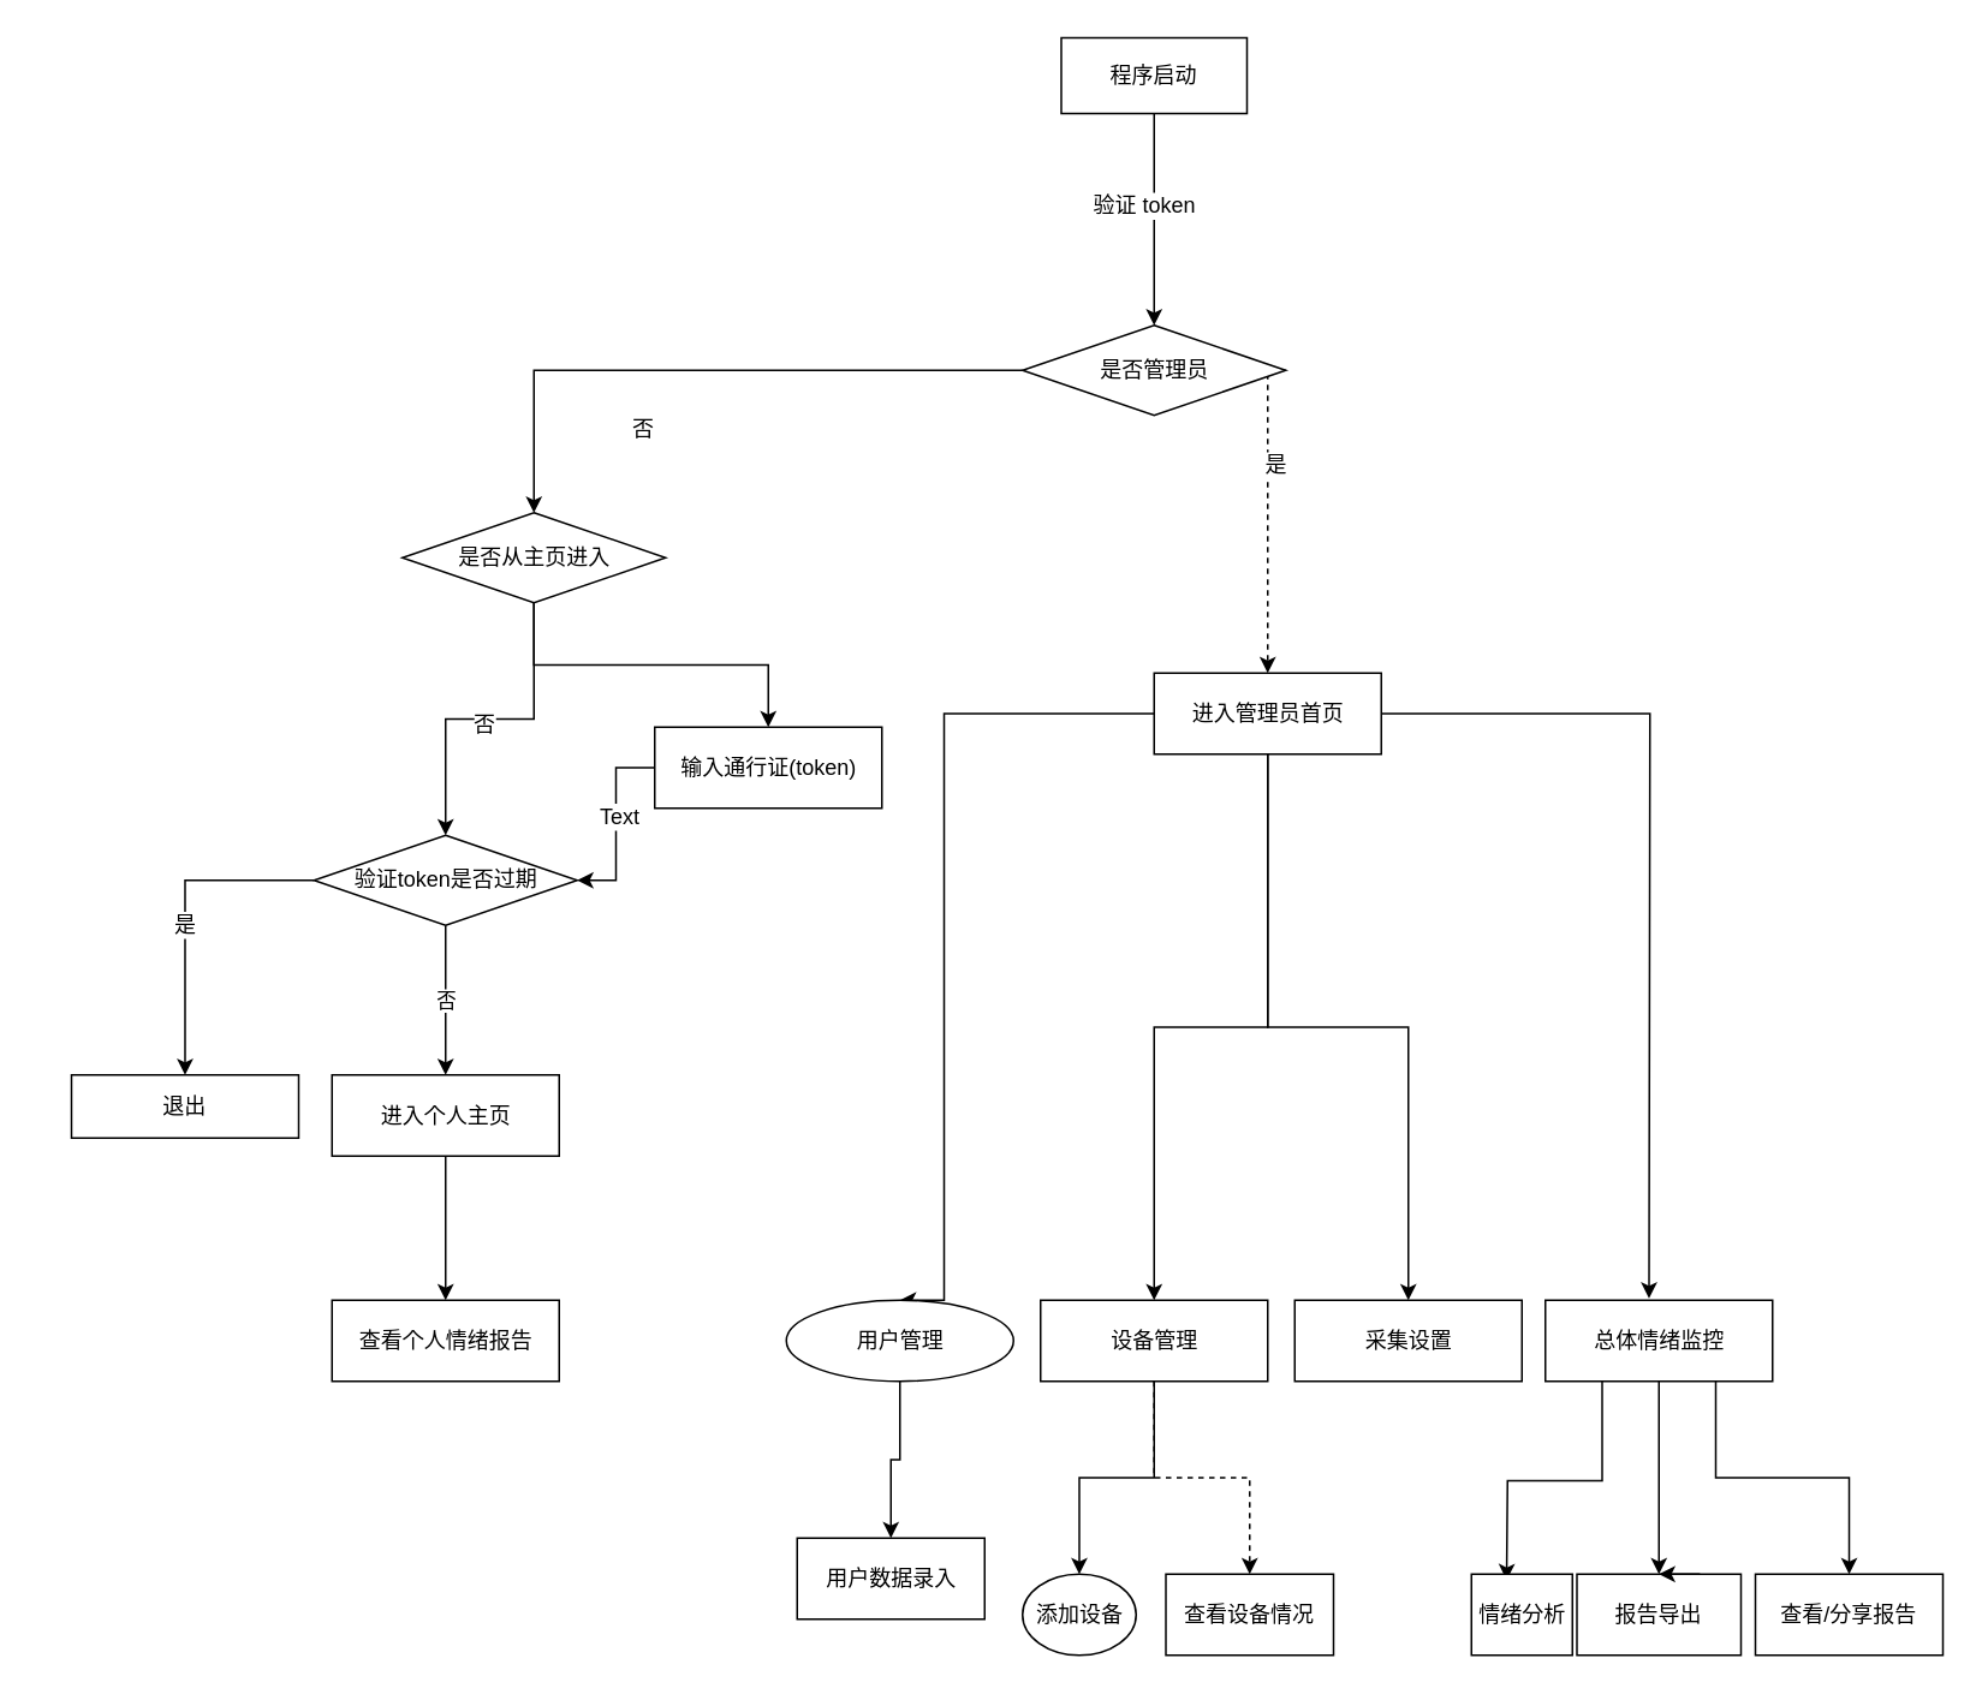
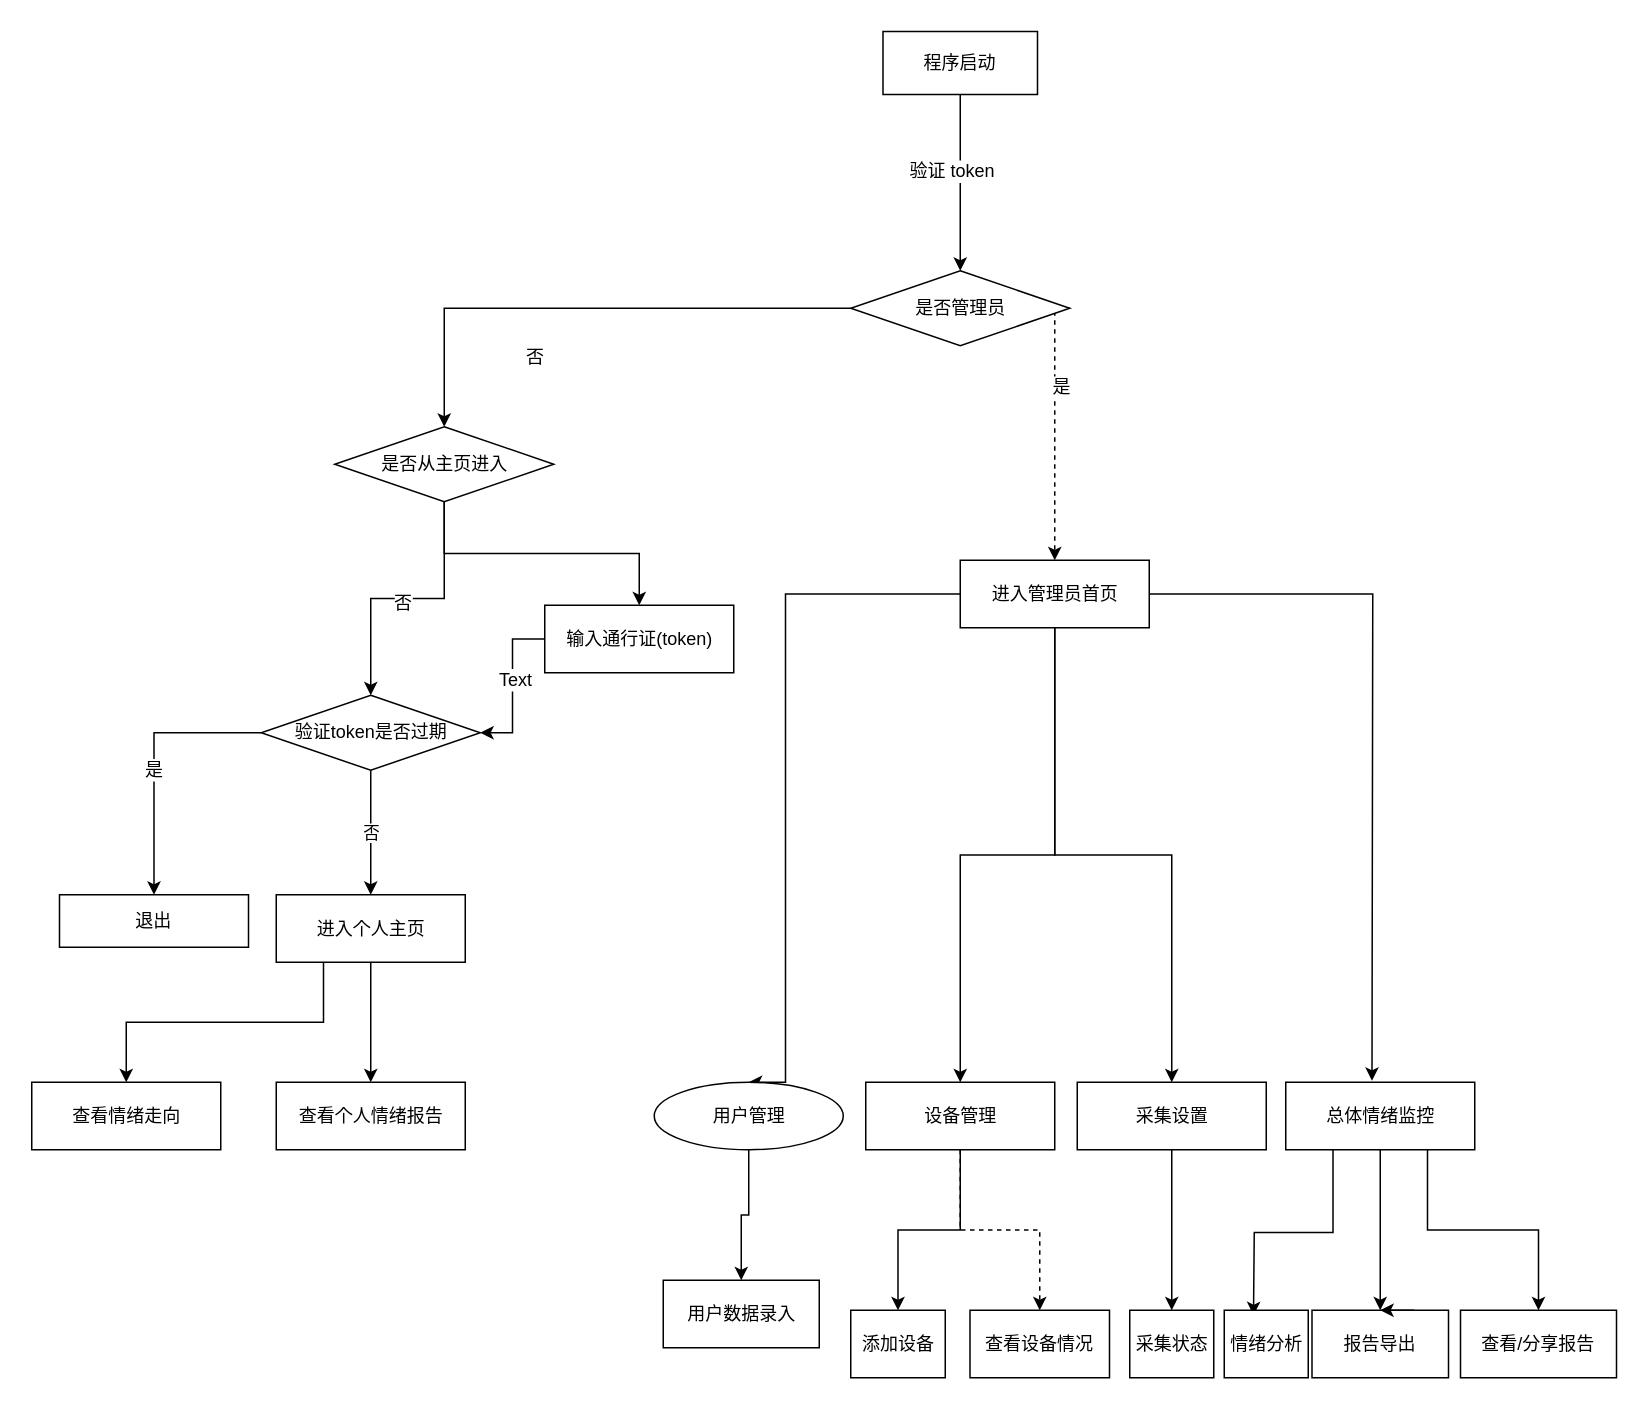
  <mxCell id="0" />
  <mxCell id="1" parent="0" />
  <mxCell id="2" style="edgeStyle=orthogonalEdgeStyle;rounded=0;orthogonalLoop=1;jettySize=auto;html=1;" parent="1" source="4" target="9" edge="1"><mxGeometry relative="1" as="geometry" /></mxCell>
  <mxCell id="3" value="验证 token" style="text;html=1;resizable=0;points=[];align=center;verticalAlign=middle;labelBackgroundColor=#ffffff;" parent="2" vertex="1" connectable="0"><mxGeometry x="-0.14" y="-6" relative="1" as="geometry"><mxPoint as="offset" /></mxGeometry></mxCell>
  <mxCell id="4" value="程序启动" style="rounded=0;whiteSpace=wrap;html=1;" parent="1" vertex="1"><mxGeometry x="588" y="20.5" width="103" height="42" as="geometry" /></mxCell>
  <mxCell id="5" value="" style="edgeStyle=orthogonalEdgeStyle;rounded=0;orthogonalLoop=1;jettySize=auto;html=1;" parent="1" source="9" target="18" edge="1"><mxGeometry relative="1" as="geometry"><mxPoint x="471" y="292" as="targetPoint" /></mxGeometry></mxCell>
  <mxCell id="6" value="否" style="text;html=1;resizable=0;points=[];align=center;verticalAlign=middle;labelBackgroundColor=#ffffff;" parent="5" vertex="1" connectable="0"><mxGeometry x="0.11" y="16" relative="1" as="geometry"><mxPoint x="-17" y="16" as="offset" /></mxGeometry></mxCell>
  <mxCell id="7" style="edgeStyle=orthogonalEdgeStyle;rounded=0;orthogonalLoop=1;jettySize=auto;html=1;entryX=0.5;entryY=0;entryDx=0;entryDy=0;exitX=1;exitY=0.5;exitDx=0;exitDy=0;dashed=1;" parent="1" source="9" target="14" edge="1"><mxGeometry relative="1" as="geometry"><Array as="points"><mxPoint x="703" y="205" /></Array></mxGeometry></mxCell>
  <mxCell id="8" value="是" style="text;html=1;resizable=0;points=[];align=center;verticalAlign=middle;labelBackgroundColor=#ffffff;direction=south;" parent="7" vertex="1" connectable="0"><mxGeometry x="-0.301" y="4" relative="1" as="geometry"><mxPoint as="offset" /></mxGeometry></mxCell>
  <mxCell id="9" value="是否管理员" style="rhombus;whiteSpace=wrap;html=1;" parent="1" vertex="1"><mxGeometry x="566.5" y="180" width="146" height="50" as="geometry" /></mxCell>
  <mxCell id="10" style="edgeStyle=orthogonalEdgeStyle;rounded=0;orthogonalLoop=1;jettySize=auto;html=1;entryX=0.5;entryY=0;entryDx=0;entryDy=0;" parent="1" source="14" target="33" edge="1"><mxGeometry relative="1" as="geometry"><Array as="points"><mxPoint x="523" y="396" /><mxPoint x="523" y="721" /></Array></mxGeometry></mxCell>
  <mxCell id="11" style="edgeStyle=orthogonalEdgeStyle;rounded=0;orthogonalLoop=1;jettySize=auto;html=1;exitX=0.5;exitY=1;exitDx=0;exitDy=0;" parent="1" source="14" target="36" edge="1"><mxGeometry relative="1" as="geometry" /></mxCell>
  <mxCell id="12" style="edgeStyle=orthogonalEdgeStyle;rounded=0;orthogonalLoop=1;jettySize=auto;html=1;" parent="1" source="14" target="40" edge="1"><mxGeometry relative="1" as="geometry" /></mxCell>
  <mxCell id="13" style="edgeStyle=orthogonalEdgeStyle;rounded=0;orthogonalLoop=1;jettySize=auto;html=1;" parent="1" source="14" edge="1"><mxGeometry relative="1" as="geometry"><mxPoint x="914" y="720" as="targetPoint" /></mxGeometry></mxCell>
  <mxCell id="14" value="进入管理员首页" style="rounded=0;whiteSpace=wrap;html=1;" parent="1" vertex="1"><mxGeometry x="639.5" y="373" width="126" height="45" as="geometry" /></mxCell>
  <mxCell id="15" style="edgeStyle=orthogonalEdgeStyle;rounded=0;orthogonalLoop=1;jettySize=auto;html=1;entryX=0.5;entryY=0;entryDx=0;entryDy=0;" parent="1" source="18" target="25" edge="1"><mxGeometry relative="1" as="geometry"><mxPoint x="278" y="491" as="targetPoint" /></mxGeometry></mxCell>
  <mxCell id="16" value="否" style="text;html=1;resizable=0;points=[];align=center;verticalAlign=middle;labelBackgroundColor=#ffffff;" parent="15" vertex="1" connectable="0"><mxGeometry x="0.061" y="3" relative="1" as="geometry"><mxPoint x="1" as="offset" /></mxGeometry></mxCell>
  <mxCell id="17" value="" style="edgeStyle=orthogonalEdgeStyle;rounded=0;orthogonalLoop=1;jettySize=auto;html=1;entryX=0.5;entryY=0;entryDx=0;entryDy=0;" parent="1" source="18" target="21" edge="1"><mxGeometry relative="1" as="geometry"><mxPoint x="425.5" y="414" as="targetPoint" /></mxGeometry></mxCell>
  <mxCell id="18" value="是否从主页进入" style="rhombus;whiteSpace=wrap;html=1;" parent="1" vertex="1"><mxGeometry x="222.5" y="284" width="146" height="50" as="geometry" /></mxCell>
  <mxCell id="19" style="edgeStyle=orthogonalEdgeStyle;rounded=0;orthogonalLoop=1;jettySize=auto;html=1;entryX=1;entryY=0.5;entryDx=0;entryDy=0;" parent="1" source="21" target="25" edge="1"><mxGeometry relative="1" as="geometry" /></mxCell>
  <mxCell id="20" value="Text" style="text;html=1;resizable=0;points=[];align=center;verticalAlign=middle;labelBackgroundColor=#ffffff;" parent="19" vertex="1" connectable="0"><mxGeometry x="-0.091" y="1" relative="1" as="geometry"><mxPoint as="offset" /></mxGeometry></mxCell>
  <mxCell id="21" value="输入通行证(token)" style="rounded=0;whiteSpace=wrap;html=1;" parent="1" vertex="1"><mxGeometry x="362.5" y="403" width="126" height="45" as="geometry" /></mxCell>
  <mxCell id="22" value="" style="edgeStyle=orthogonalEdgeStyle;rounded=0;orthogonalLoop=1;jettySize=auto;html=1;entryX=0.5;entryY=0;entryDx=0;entryDy=0;" parent="1" source="25" target="26" edge="1"><mxGeometry relative="1" as="geometry"><mxPoint x="150" y="593" as="targetPoint" /></mxGeometry></mxCell>
  <mxCell id="23" value="是" style="text;html=1;resizable=0;points=[];align=center;verticalAlign=middle;labelBackgroundColor=#ffffff;" parent="22" vertex="1" connectable="0"><mxGeometry x="-0.072" y="13" relative="1" as="geometry"><mxPoint x="-14" y="13" as="offset" /></mxGeometry></mxCell>
  <mxCell id="24" value="否" style="edgeStyle=orthogonalEdgeStyle;rounded=0;orthogonalLoop=1;jettySize=auto;html=1;entryX=0.5;entryY=0;entryDx=0;entryDy=0;" parent="1" source="25" target="29" edge="1"><mxGeometry relative="1" as="geometry" /></mxCell>
  <mxCell id="25" value="验证token是否过期" style="rhombus;whiteSpace=wrap;html=1;" parent="1" vertex="1"><mxGeometry x="173.5" y="463" width="146" height="50" as="geometry" /></mxCell>
  <mxCell id="26" value="退出" style="rounded=0;whiteSpace=wrap;html=1;" parent="1" vertex="1"><mxGeometry x="39" y="596" width="126" height="35" as="geometry" /></mxCell>
  <mxCell id="27" value="" style="edgeStyle=orthogonalEdgeStyle;rounded=0;orthogonalLoop=1;jettySize=auto;html=1;" parent="1" source="29" target="30" edge="1"><mxGeometry relative="1" as="geometry" /></mxCell>
+ <mxCell id="28" style="edgeStyle=orthogonalEdgeStyle;rounded=0;orthogonalLoop=1;jettySize=auto;html=1;exitX=0.25;exitY=1;exitDx=0;exitDy=0;" parent="1" source="29" target="31" edge="1"><mxGeometry relative="1" as="geometry" /></mxCell>
  <mxCell id="29" value="进入个人主页" style="rounded=0;whiteSpace=wrap;html=1;" parent="1" vertex="1"><mxGeometry x="183.5" y="596" width="126" height="45" as="geometry" /></mxCell>
  <mxCell id="30" value="查看个人情绪报告" style="rounded=0;whiteSpace=wrap;html=1;" parent="1" vertex="1"><mxGeometry x="183.5" y="721" width="126" height="45" as="geometry" /></mxCell>
+ <mxCell id="31" value="查看情绪走向" style="rounded=0;whiteSpace=wrap;html=1;" parent="1" vertex="1"><mxGeometry x="20.5" y="721" width="126" height="45" as="geometry" /></mxCell>
  <mxCell id="32" style="edgeStyle=orthogonalEdgeStyle;rounded=0;orthogonalLoop=1;jettySize=auto;html=1;" parent="1" source="33" target="47" edge="1"><mxGeometry relative="1" as="geometry" /></mxCell>
  <mxCell id="33" value="用户管理" style="ellipse;whiteSpace=wrap;html=1;" parent="1" vertex="1"><mxGeometry x="435.5" y="721" width="126" height="45" as="geometry" /></mxCell>
  <mxCell id="34" value="" style="edgeStyle=orthogonalEdgeStyle;rounded=0;orthogonalLoop=1;jettySize=auto;html=1;" parent="1" source="36" target="38" edge="1"><mxGeometry relative="1" as="geometry" /></mxCell>
  <mxCell id="35" value="" style="edgeStyle=orthogonalEdgeStyle;rounded=0;orthogonalLoop=1;jettySize=auto;html=1;dashed=1;" parent="1" source="36" target="37" edge="1"><mxGeometry relative="1" as="geometry" /></mxCell>
  <mxCell id="36" value="设备管理" style="rounded=0;whiteSpace=wrap;html=1;" parent="1" vertex="1"><mxGeometry x="576.5" y="721" width="126" height="45" as="geometry" /></mxCell>
  <mxCell id="37" value="查看设备情况" style="rounded=0;whiteSpace=wrap;html=1;" parent="1" vertex="1"><mxGeometry x="646" y="873" width="93" height="45" as="geometry" /></mxCell>
- <mxCell id="38" value="添加设备" style="ellipse;whiteSpace=wrap;html=1;" parent="1" vertex="1"><mxGeometry x="566.5" y="873" width="63" height="45" as="geometry" /></mxCell>
+ <mxCell id="38" value="添加设备" style="rounded=0;whiteSpace=wrap;html=1;" parent="1" vertex="1"><mxGeometry x="566.5" y="873" width="63" height="45" as="geometry" /></mxCell>
+ <mxCell id="39" value="" style="edgeStyle=orthogonalEdgeStyle;rounded=0;orthogonalLoop=1;jettySize=auto;html=1;" parent="1" source="40" target="41" edge="1"><mxGeometry relative="1" as="geometry" /></mxCell>
  <mxCell id="40" value="采集设置" style="rounded=0;whiteSpace=wrap;html=1;" parent="1" vertex="1"><mxGeometry x="717.5" y="721" width="126" height="45" as="geometry" /></mxCell>
+ <mxCell id="41" value="采集状态" style="rounded=0;whiteSpace=wrap;html=1;" parent="1" vertex="1"><mxGeometry x="752.5" y="873" width="56" height="45" as="geometry" /></mxCell>
  <mxCell id="42" style="edgeStyle=orthogonalEdgeStyle;rounded=0;orthogonalLoop=1;jettySize=auto;html=1;exitX=0.25;exitY=1;exitDx=0;exitDy=0;" parent="1" source="45" edge="1"><mxGeometry relative="1" as="geometry"><mxPoint x="835" y="876.333" as="targetPoint" /></mxGeometry></mxCell>
  <mxCell id="43" value="" style="edgeStyle=orthogonalEdgeStyle;rounded=0;orthogonalLoop=1;jettySize=auto;html=1;" parent="1" source="45" target="46" edge="1"><mxGeometry relative="1" as="geometry" /></mxCell>
  <mxCell id="44" style="edgeStyle=orthogonalEdgeStyle;rounded=0;orthogonalLoop=1;jettySize=auto;html=1;exitX=0.75;exitY=1;exitDx=0;exitDy=0;entryX=0.5;entryY=0;entryDx=0;entryDy=0;" parent="1" source="45" target="49" edge="1"><mxGeometry relative="1" as="geometry"><mxPoint x="991.667" y="864.667" as="targetPoint" /></mxGeometry></mxCell>
  <mxCell id="45" value="总体情绪监控" style="rounded=0;whiteSpace=wrap;html=1;" parent="1" vertex="1"><mxGeometry x="856.5" y="721" width="126" height="45" as="geometry" /></mxCell>
  <mxCell id="46" value="报告导出" style="rounded=0;whiteSpace=wrap;html=1;" parent="1" vertex="1"><mxGeometry x="874" y="873" width="91" height="45" as="geometry" /></mxCell>
  <mxCell id="47" value="用户数据录入" style="rounded=0;whiteSpace=wrap;html=1;" parent="1" vertex="1"><mxGeometry x="441.5" y="853" width="104" height="45" as="geometry" /></mxCell>
  <mxCell id="48" value="情绪分析" style="rounded=0;whiteSpace=wrap;html=1;" parent="1" vertex="1"><mxGeometry x="815.5" y="873" width="56" height="45" as="geometry" /></mxCell>
  <mxCell id="49" value="查看/分享报告" style="rounded=0;whiteSpace=wrap;html=1;" parent="1" vertex="1"><mxGeometry x="973" y="873" width="104" height="45" as="geometry" /></mxCell>
  <mxCell id="50" style="edgeStyle=orthogonalEdgeStyle;rounded=0;orthogonalLoop=1;jettySize=auto;html=1;exitX=0.75;exitY=0;exitDx=0;exitDy=0;entryX=0.5;entryY=0;entryDx=0;entryDy=0;" parent="1" source="46" target="46" edge="1"><mxGeometry relative="1" as="geometry" /></mxCell>
